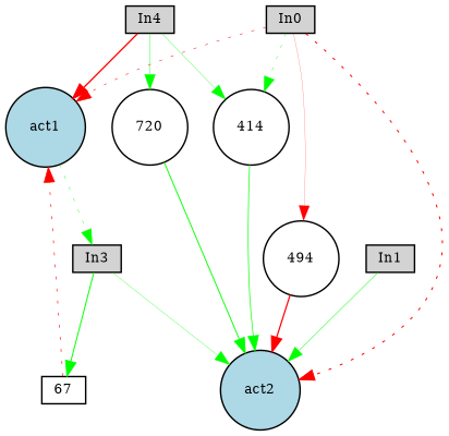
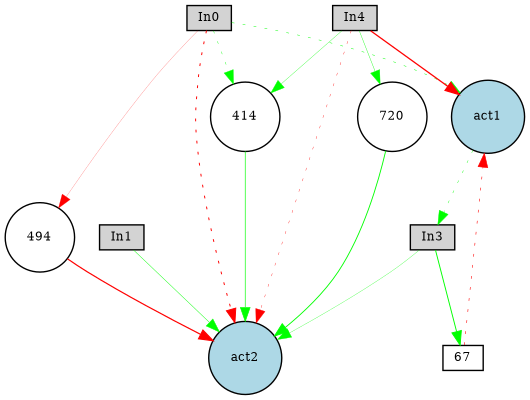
  digraph {
    node [fillcolor=lightgray fontsize=9 shape=box style=filled]
    edge [color=green style=solid]
    In0 [height=0.2 width=0.2]
    act1 [fillcolor=lightblue height=0.2 shape=circle width=0.2]
    act2 [fillcolor=lightblue height=0.2 shape=circle width=0.2]
    494 [fillcolor=white height=0.2 shape=circle width=0.2]
    414 [fillcolor=white height=0.2 shape=circle width=0.2]
    In3 [height=0.2 width=0.2]
    In1 [height=0.2 width=0.2]
    67 [fillcolor=white height=0.2 width=0.2]
    In4 [height=0.2 width=0.2]
    720 [fillcolor=white height=0.2 shape=circle width=0.2]
-   In0 -> act1 [color=red penwidth=0.33602500647585587 style=dotted]
+   In0 -> act1 [penwidth=0.33602500647585587 style=dotted]
    In0 -> act2 [color=red penwidth=0.6997395497612757 style=dotted]
    In0 -> 494 [color=red penwidth=0.1263100543340202]
    In0 -> 414 [penwidth=0.2775048173747734 style=dotted]
    act1 -> In3 [penwidth=0.28723201648958285 style=dotted]
    494 -> act2 [color=red penwidth=0.8578823877907236]
    414 -> act2 [penwidth=0.4797975489032652]
    In3 -> act2 [penwidth=0.1978490417884164]
    In3 -> 67 [penwidth=0.6772523467358967]
    In1 -> act2 [penwidth=0.31961628536720976]
    67 -> act1 [color=red penwidth=0.4217421886522551 style=dotted]
    In4 -> act1 [color=red penwidth=0.9171921431083024]
+   In4 -> act2 [color=red penwidth=0.25399863067165174 style=dotted]
    In4 -> 414 [penwidth=0.2150186063537567]
    In4 -> 720 [penwidth=0.2639448697457316]
    720 -> act2 [penwidth=0.6436347087455713]
  }
